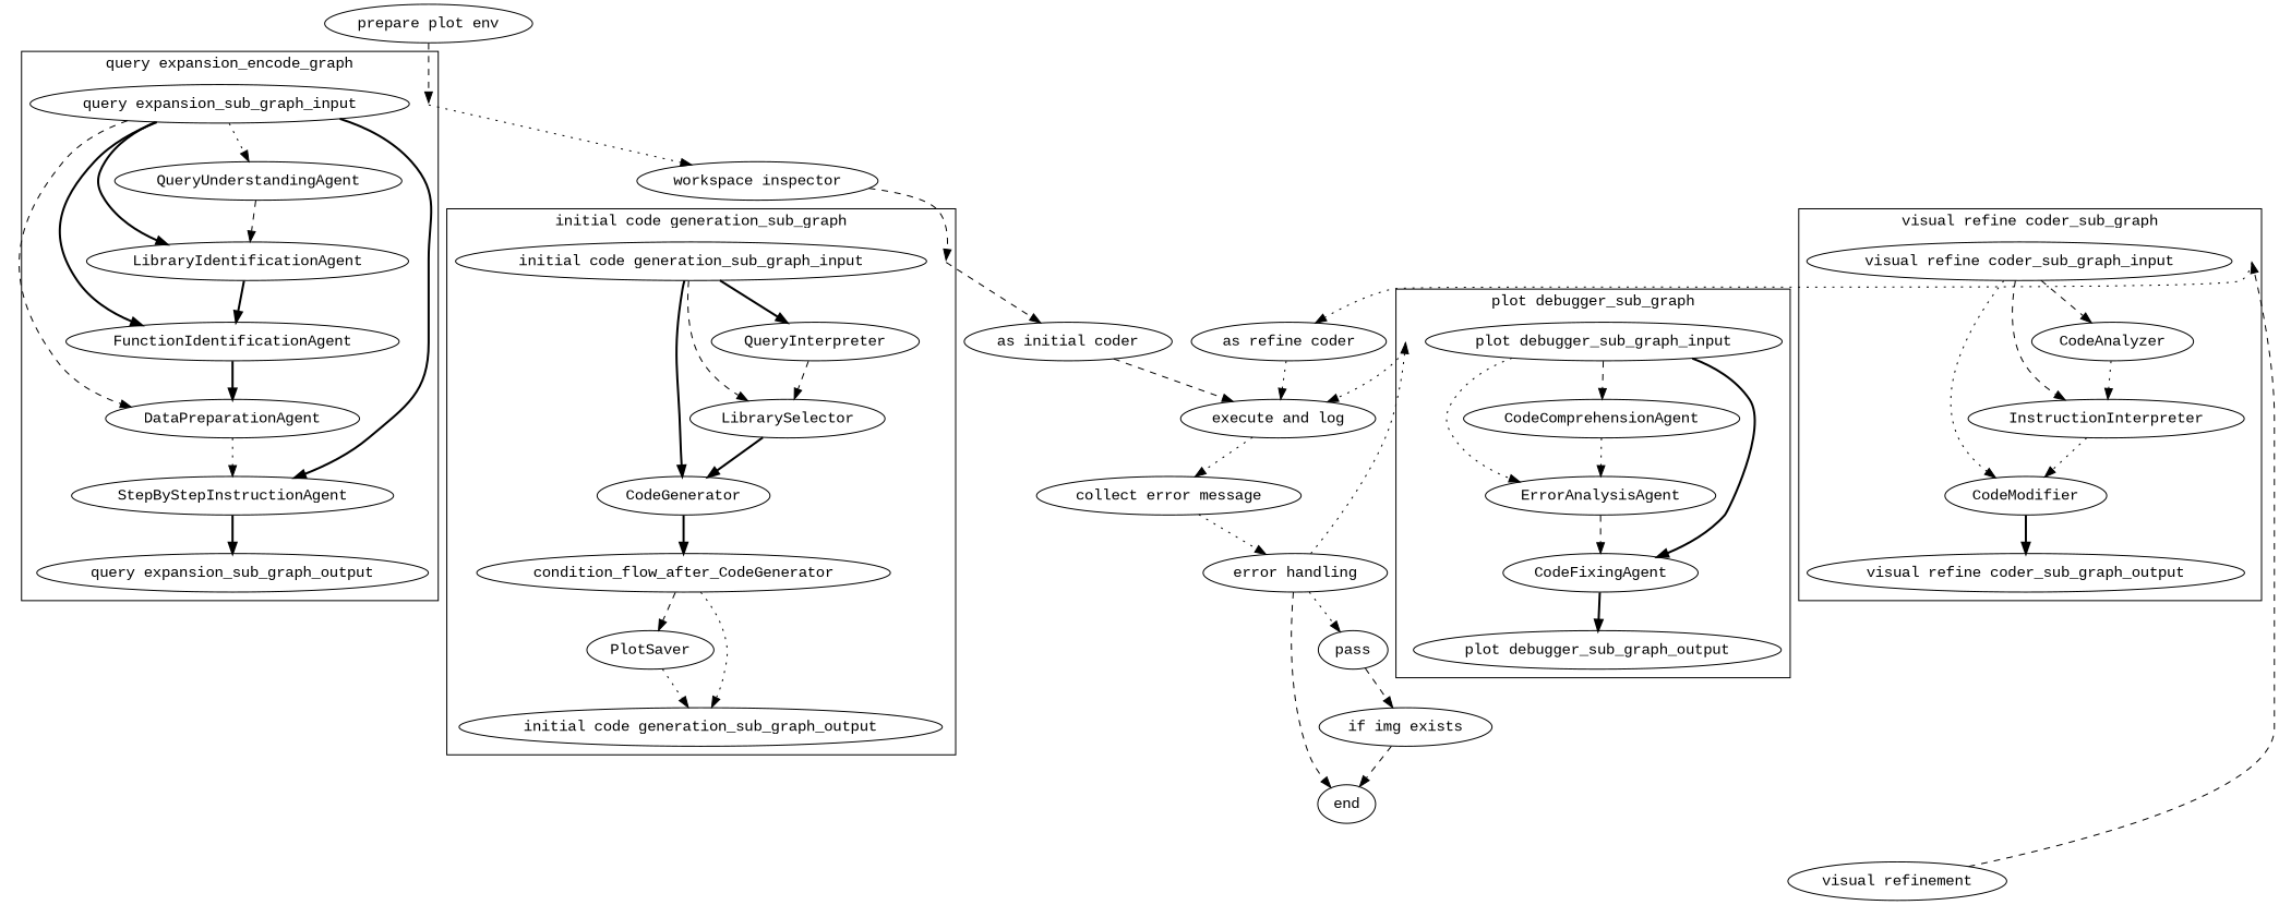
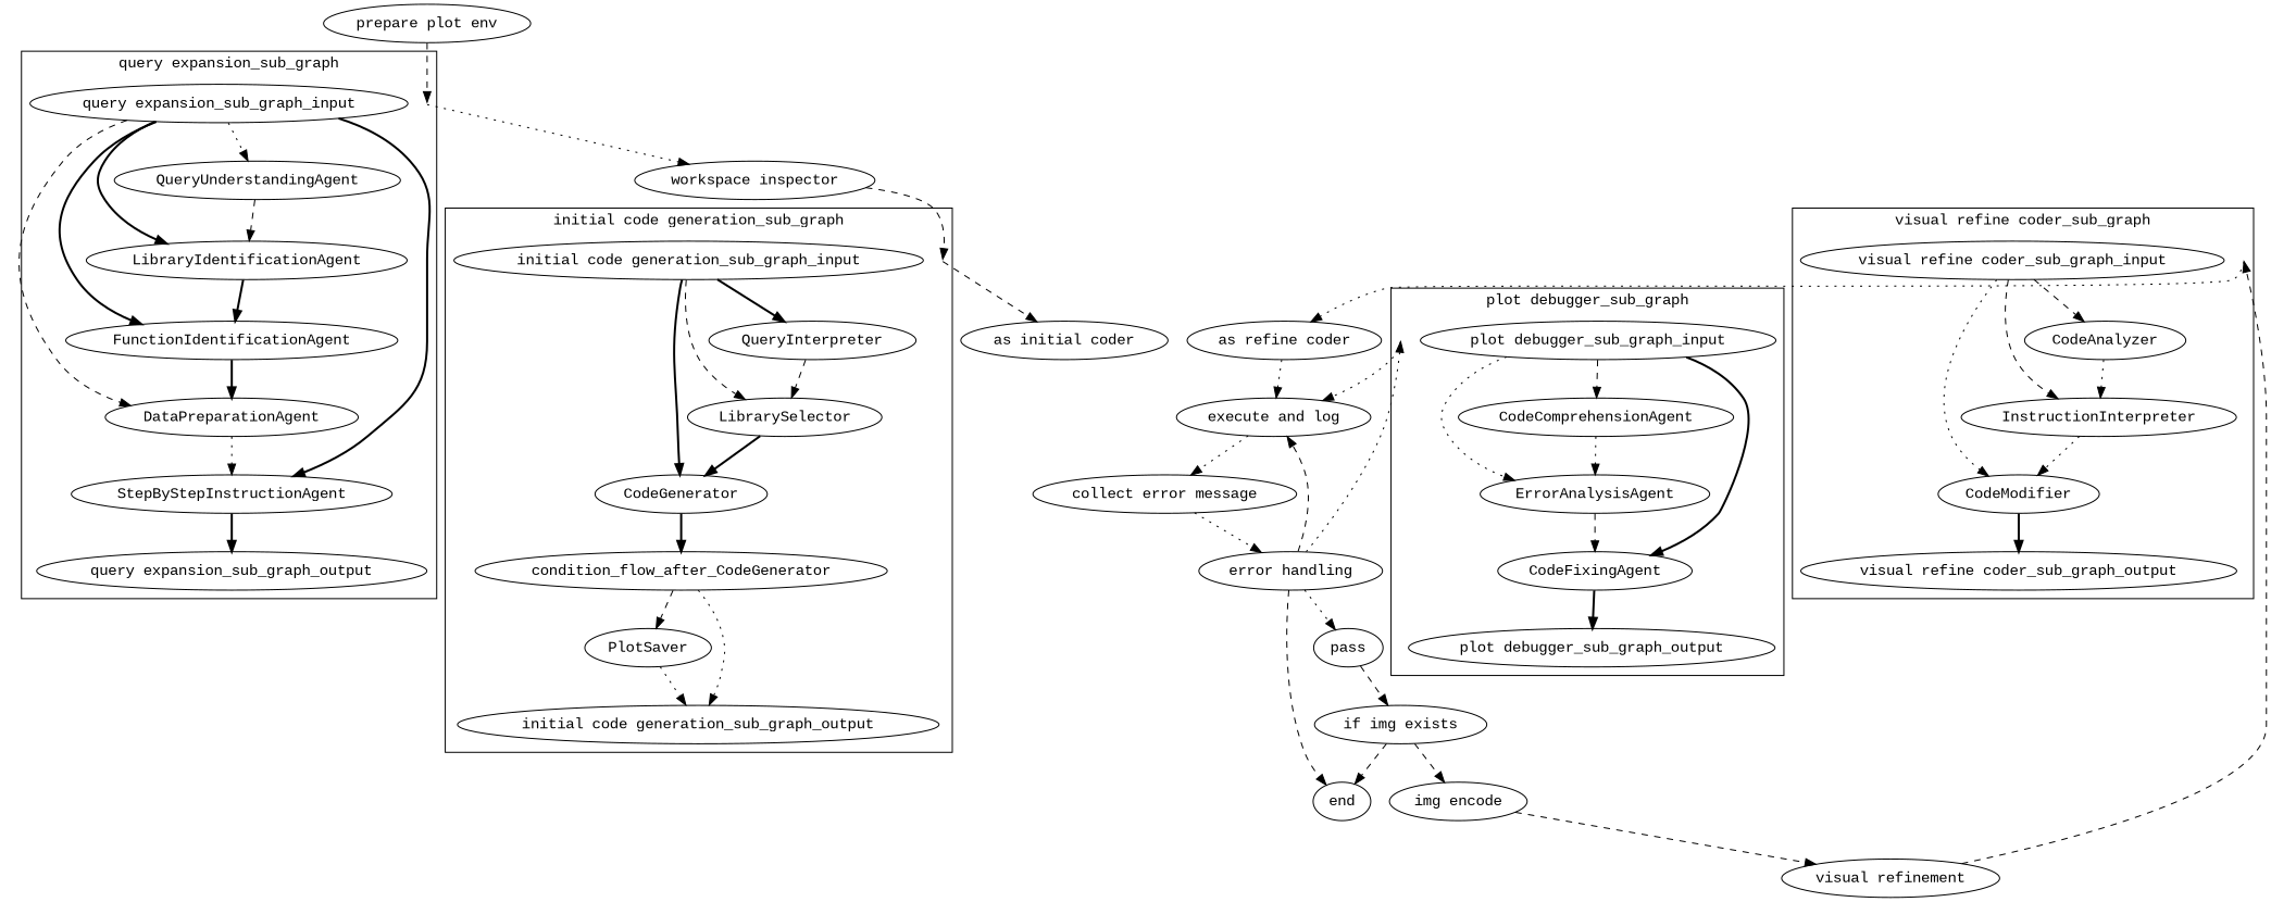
  digraph {
    compound=true
    fontname="Liberation Mono"
    node [fontname="Liberation Mono"]
    edge [fontname="Liberation Mono" style=dashed]
    "_query expansion_sub_graph_cluster_ancor" [fixedsize=true height=0 style=invis width=0]
    "query expansion_sub_graph_input"
    QueryUnderstandingAgent
    LibraryIdentificationAgent
    FunctionIdentificationAgent
    DataPreparationAgent
    StepByStepInstructionAgent
    "query expansion_sub_graph_output"
    "_initial code generation_sub_graph_cluster_ancor" [fixedsize=true height=0 style=invis width=0]
    "initial code generation_sub_graph_input"
    QueryInterpreter
    PlotSaver
    LibrarySelector
    CodeGenerator
    "initial code generation_sub_graph_output"
    condition_flow_after_CodeGenerator
    "_visual refine coder_sub_graph_cluster_ancor" [fixedsize=true height=0 style=invis width=0]
    "visual refine coder_sub_graph_input"
    CodeAnalyzer
    InstructionInterpreter
    CodeModifier
    "visual refine coder_sub_graph_output"
    "_plot debugger_sub_graph_cluster_ancor" [fixedsize=true height=0 style=invis width=0]
    "plot debugger_sub_graph_input"
    CodeComprehensionAgent
    ErrorAnalysisAgent
    CodeFixingAgent
    "plot debugger_sub_graph_output"
    "workspace inspector"
    "as initial coder"
    "as refine coder"
    "execute and log"
    _matplot_cluster_ancor [fixedsize=true height=0 style=invis width=0]
    "prepare plot env"
    "collect error message"
    "error handling"
    pass
    end
    "if img exists"
+   "img encode"
    "visual refinement"
    subgraph cluster_1 {
-     label="query expansion_encode_graph"
+     label="query expansion_sub_graph"
      "_query expansion_sub_graph_cluster_ancor"
      "query expansion_sub_graph_input"
      QueryUnderstandingAgent
      LibraryIdentificationAgent
      FunctionIdentificationAgent
      DataPreparationAgent
      StepByStepInstructionAgent
      "query expansion_sub_graph_output"
    }
    subgraph cluster_2 {
      label="initial code generation_sub_graph"
      "_initial code generation_sub_graph_cluster_ancor"
      "initial code generation_sub_graph_input"
      QueryInterpreter
      PlotSaver
      LibrarySelector
      CodeGenerator
      "initial code generation_sub_graph_output"
      condition_flow_after_CodeGenerator
    }
    subgraph cluster_3 {
      label="visual refine coder_sub_graph"
      "_visual refine coder_sub_graph_cluster_ancor"
      "visual refine coder_sub_graph_input"
      CodeAnalyzer
      InstructionInterpreter
      CodeModifier
      "visual refine coder_sub_graph_output"
    }
    subgraph cluster_4 {
      label="plot debugger_sub_graph"
      "_plot debugger_sub_graph_cluster_ancor"
      "plot debugger_sub_graph_input"
      CodeComprehensionAgent
      ErrorAnalysisAgent
      CodeFixingAgent
      "plot debugger_sub_graph_output"
    }
    "_query expansion_sub_graph_cluster_ancor" -> "workspace inspector" [style=dotted]
    "query expansion_sub_graph_input" -> QueryUnderstandingAgent [style=dotted]
    "query expansion_sub_graph_input" -> LibraryIdentificationAgent [style=bold]
    "query expansion_sub_graph_input" -> FunctionIdentificationAgent [style=bold]
    "query expansion_sub_graph_input" -> DataPreparationAgent
    "query expansion_sub_graph_input" -> StepByStepInstructionAgent [style=bold]
    QueryUnderstandingAgent -> LibraryIdentificationAgent
    LibraryIdentificationAgent -> FunctionIdentificationAgent [style=bold]
    FunctionIdentificationAgent -> DataPreparationAgent [style=bold]
    DataPreparationAgent -> StepByStepInstructionAgent [style=dotted]
    StepByStepInstructionAgent -> "query expansion_sub_graph_output" [style=bold]
    "_initial code generation_sub_graph_cluster_ancor" -> "as initial coder"
    "initial code generation_sub_graph_input" -> QueryInterpreter [style=bold]
    "initial code generation_sub_graph_input" -> LibrarySelector
    "initial code generation_sub_graph_input" -> CodeGenerator [style=bold]
    QueryInterpreter -> LibrarySelector
    PlotSaver -> "initial code generation_sub_graph_output" [style=dotted]
    LibrarySelector -> CodeGenerator [style=bold]
    CodeGenerator -> condition_flow_after_CodeGenerator [style=bold]
    condition_flow_after_CodeGenerator -> PlotSaver
    condition_flow_after_CodeGenerator -> "initial code generation_sub_graph_output" [style=dotted]
    "_visual refine coder_sub_graph_cluster_ancor" -> "as refine coder" [style=dotted]
    "visual refine coder_sub_graph_input" -> CodeAnalyzer
    "visual refine coder_sub_graph_input" -> InstructionInterpreter
    "visual refine coder_sub_graph_input" -> CodeModifier [style=dotted]
    CodeAnalyzer -> InstructionInterpreter [style=dotted]
    InstructionInterpreter -> CodeModifier [style=dotted]
    CodeModifier -> "visual refine coder_sub_graph_output" [style=bold]
    "_plot debugger_sub_graph_cluster_ancor" -> "execute and log" [style=dotted]
    "plot debugger_sub_graph_input" -> CodeComprehensionAgent
    "plot debugger_sub_graph_input" -> ErrorAnalysisAgent [style=dotted]
    "plot debugger_sub_graph_input" -> CodeFixingAgent [style=bold]
    CodeComprehensionAgent -> ErrorAnalysisAgent [style=dotted]
    ErrorAnalysisAgent -> CodeFixingAgent
    CodeFixingAgent -> "plot debugger_sub_graph_output" [style=bold]
    "workspace inspector" -> "_initial code generation_sub_graph_cluster_ancor"
-   "as initial coder" -> "execute and log"
+   "error handling" -> "execute and log"
    "as refine coder" -> "execute and log" [style=dotted]
    "execute and log" -> "collect error message" [style=dotted]
    "prepare plot env" -> "_query expansion_sub_graph_cluster_ancor"
    "collect error message" -> "error handling" [style=dotted]
    "error handling" -> "_plot debugger_sub_graph_cluster_ancor" [style=dotted]
    "error handling" -> pass [style=dotted]
    "error handling" -> end
    pass -> "if img exists"
    "if img exists" -> end
+   "if img exists" -> "img encode"
+   "img encode" -> "visual refinement"
    "visual refinement" -> "_visual refine coder_sub_graph_cluster_ancor"
  }
